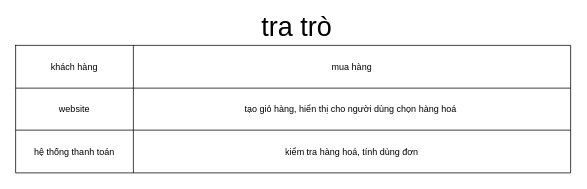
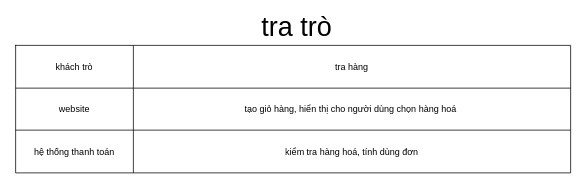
  <mxCell id="0" />
  <mxCell id="1" parent="0" />
  <mxCell id="2" value="" style="shape=table;startSize=0;container=1;collapsible=0;childLayout=tableLayout;" vertex="1" parent="1"><mxGeometry x="20" y="60" width="740" height="170" as="geometry" /></mxCell>
  <mxCell id="3" value="" style="shape=tableRow;horizontal=0;startSize=0;swimlaneHead=0;swimlaneBody=0;strokeColor=inherit;top=0;left=0;bottom=0;right=0;collapsible=0;dropTarget=0;fillColor=none;points=[[0,0.5],[1,0.5]];portConstraint=eastwest;" vertex="1" parent="2"><mxGeometry width="740" height="57" as="geometry" /></mxCell>
- <mxCell id="4" value="khách hàng" style="shape=partialRectangle;html=1;whiteSpace=wrap;connectable=0;strokeColor=inherit;overflow=hidden;fillColor=none;top=0;left=0;bottom=0;right=0;pointerEvents=1;" vertex="1" parent="3"><mxGeometry width="157" height="57" as="geometry"><mxRectangle width="157" height="57" as="alternateBounds" /></mxGeometry></mxCell>
- <mxCell id="5" value="mua hàng" style="shape=partialRectangle;html=1;whiteSpace=wrap;connectable=0;strokeColor=inherit;overflow=hidden;fillColor=none;top=0;left=0;bottom=0;right=0;pointerEvents=1;" vertex="1" parent="3"><mxGeometry x="157" width="583" height="57" as="geometry"><mxRectangle width="583" height="57" as="alternateBounds" /></mxGeometry></mxCell>
+ <mxCell id="4" value="khách trò" style="shape=partialRectangle;html=1;whiteSpace=wrap;connectable=0;strokeColor=inherit;overflow=hidden;fillColor=none;top=0;left=0;bottom=0;right=0;pointerEvents=1;" vertex="1" parent="3"><mxGeometry width="157" height="57" as="geometry"><mxRectangle width="157" height="57" as="alternateBounds" /></mxGeometry></mxCell>
+ <mxCell id="5" value="tra hàng" style="shape=partialRectangle;html=1;whiteSpace=wrap;connectable=0;strokeColor=inherit;overflow=hidden;fillColor=none;top=0;left=0;bottom=0;right=0;pointerEvents=1;" vertex="1" parent="3"><mxGeometry x="157" width="583" height="57" as="geometry"><mxRectangle width="583" height="57" as="alternateBounds" /></mxGeometry></mxCell>
  <mxCell id="6" value="" style="shape=tableRow;horizontal=0;startSize=0;swimlaneHead=0;swimlaneBody=0;strokeColor=inherit;top=0;left=0;bottom=0;right=0;collapsible=0;dropTarget=0;fillColor=none;points=[[0,0.5],[1,0.5]];portConstraint=eastwest;" vertex="1" parent="2"><mxGeometry y="57" width="740" height="56" as="geometry" /></mxCell>
  <mxCell id="7" value="website" style="shape=partialRectangle;html=1;whiteSpace=wrap;connectable=0;strokeColor=inherit;overflow=hidden;fillColor=none;top=0;left=0;bottom=0;right=0;pointerEvents=1;" vertex="1" parent="6"><mxGeometry width="157" height="56" as="geometry"><mxRectangle width="157" height="56" as="alternateBounds" /></mxGeometry></mxCell>
  <mxCell id="8" value="tạo giỏ hàng, hiển thị cho người dùng chọn hàng hoá&amp;nbsp;" style="shape=partialRectangle;html=1;whiteSpace=wrap;connectable=0;strokeColor=inherit;overflow=hidden;fillColor=none;top=0;left=0;bottom=0;right=0;pointerEvents=1;" vertex="1" parent="6"><mxGeometry x="157" width="583" height="56" as="geometry"><mxRectangle width="583" height="56" as="alternateBounds" /></mxGeometry></mxCell>
  <mxCell id="9" value="" style="shape=tableRow;horizontal=0;startSize=0;swimlaneHead=0;swimlaneBody=0;strokeColor=inherit;top=0;left=0;bottom=0;right=0;collapsible=0;dropTarget=0;fillColor=none;points=[[0,0.5],[1,0.5]];portConstraint=eastwest;" vertex="1" parent="2"><mxGeometry y="113" width="740" height="57" as="geometry" /></mxCell>
  <mxCell id="10" value="hệ thống thanh toán" style="shape=partialRectangle;html=1;whiteSpace=wrap;connectable=0;strokeColor=inherit;overflow=hidden;fillColor=none;top=0;left=0;bottom=0;right=0;pointerEvents=1;" vertex="1" parent="9"><mxGeometry width="157" height="57" as="geometry"><mxRectangle width="157" height="57" as="alternateBounds" /></mxGeometry></mxCell>
  <mxCell id="11" value="kiểm tra hàng hoá, tính dùng đơn" style="shape=partialRectangle;html=1;whiteSpace=wrap;connectable=0;strokeColor=inherit;overflow=hidden;fillColor=none;top=0;left=0;bottom=0;right=0;pointerEvents=1;" vertex="1" parent="9"><mxGeometry x="157" width="583" height="57" as="geometry"><mxRectangle width="583" height="57" as="alternateBounds" /></mxGeometry></mxCell>
  <mxCell id="12" value="&lt;font style=&quot;font-size: 36px;&quot;&gt;tra trò&lt;/font&gt;" style="text;html=1;whiteSpace=wrap;strokeColor=none;fillColor=none;align=center;verticalAlign=middle;rounded=0;" vertex="1" parent="1"><mxGeometry x="340" y="20" width="110" height="30" as="geometry" /></mxCell>
